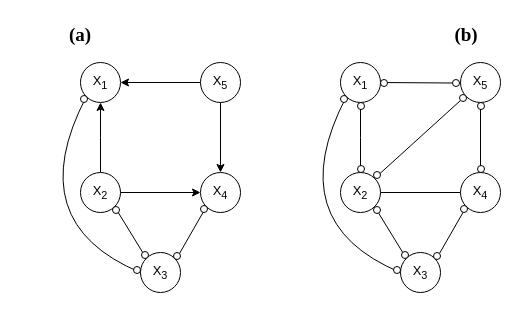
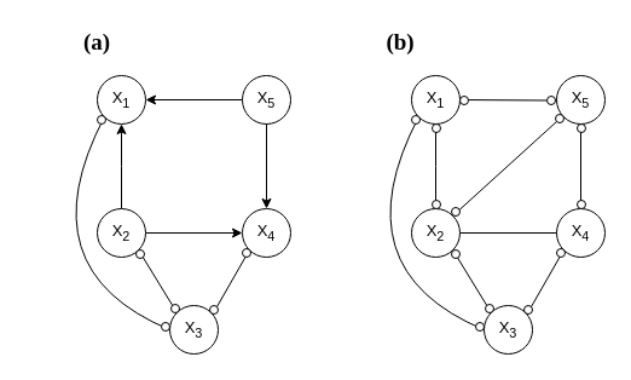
  <mxCell id="0" />
  <mxCell id="1" parent="0" />
  <mxCell id="2" style="edgeStyle=orthogonalEdgeStyle;rounded=0;orthogonalLoop=1;jettySize=auto;html=1;exitX=0.5;exitY=1;exitDx=0;exitDy=0;startArrow=classic;startFill=1;endArrow=none;endFill=0;" edge="1" parent="1" source="5"><mxGeometry relative="1" as="geometry"><mxPoint x="100" y="172" as="targetPoint" /></mxGeometry></mxCell>
  <mxCell id="3" value="&lt;font style=&quot;font-size: 13px;&quot;&gt;X&lt;sub&gt;5&lt;/sub&gt;&lt;/font&gt;" style="ellipse;whiteSpace=wrap;html=1;aspect=fixed;direction=east;" vertex="1" parent="1"><mxGeometry x="200" y="62" width="40" height="40" as="geometry" /></mxCell>
  <mxCell id="4" value="" style="endArrow=classic;html=1;rounded=0;exitX=0.5;exitY=1;exitDx=0;exitDy=0;entryX=0.5;entryY=0;entryDx=0;entryDy=0;" edge="1" parent="1" source="3" target="7"><mxGeometry width="50" height="50" relative="1" as="geometry"><mxPoint x="250" y="272" as="sourcePoint" /><mxPoint x="300" y="222" as="targetPoint" /></mxGeometry></mxCell>
  <mxCell id="5" value="&lt;font style=&quot;font-size: 13px;&quot;&gt;X&lt;sub&gt;1&lt;/sub&gt;&lt;/font&gt;" style="ellipse;whiteSpace=wrap;html=1;aspect=fixed;direction=east;" vertex="1" parent="1"><mxGeometry x="80" y="62" width="40" height="40" as="geometry" /></mxCell>
  <mxCell id="6" value="&lt;font style=&quot;font-size: 13px;&quot;&gt;X&lt;sub&gt;2&lt;/sub&gt;&lt;/font&gt;" style="ellipse;whiteSpace=wrap;html=1;aspect=fixed;direction=east;" vertex="1" parent="1"><mxGeometry x="80" y="172" width="40" height="40" as="geometry" /></mxCell>
  <mxCell id="7" value="&lt;font style=&quot;font-size: 13px;&quot;&gt;X&lt;sub&gt;4&lt;/sub&gt;&lt;/font&gt;" style="ellipse;whiteSpace=wrap;html=1;aspect=fixed;direction=east;" vertex="1" parent="1"><mxGeometry x="200" y="172" width="40" height="40" as="geometry" /></mxCell>
  <mxCell id="8" value="&lt;font style=&quot;font-size: 13px;&quot;&gt;X&lt;sub&gt;3&lt;/sub&gt;&lt;/font&gt;" style="ellipse;whiteSpace=wrap;html=1;aspect=fixed;direction=east;" vertex="1" parent="1"><mxGeometry x="140" y="252" width="40" height="40" as="geometry" /></mxCell>
  <mxCell id="9" value="" style="endArrow=none;html=1;rounded=0;exitX=1;exitY=0;exitDx=0;exitDy=0;entryX=0;entryY=1;entryDx=0;entryDy=0;endFill=0;" edge="1" parent="1" source="17" target="7"><mxGeometry width="50" height="50" relative="1" as="geometry"><mxPoint x="240" y="272" as="sourcePoint" /><mxPoint x="290" y="222" as="targetPoint" /></mxGeometry></mxCell>
  <mxCell id="10" value="" style="endArrow=none;html=1;rounded=0;endFill=0;entryX=0;entryY=0;entryDx=0;entryDy=0;exitX=1;exitY=1;exitDx=0;exitDy=0;" edge="1" parent="1" source="6" target="8"><mxGeometry width="50" height="50" relative="1" as="geometry"><mxPoint x="110" y="202" as="sourcePoint" /><mxPoint x="290" y="222" as="targetPoint" /></mxGeometry></mxCell>
  <mxCell id="11" value="" style="endArrow=none;html=1;rounded=0;exitX=0;exitY=0.5;exitDx=0;exitDy=0;entryX=1;entryY=0.5;entryDx=0;entryDy=0;endFill=0;startArrow=classic;startFill=1;" edge="1" parent="1" source="7" target="6"><mxGeometry width="50" height="50" relative="1" as="geometry"><mxPoint x="250" y="272" as="sourcePoint" /><mxPoint x="300" y="222" as="targetPoint" /></mxGeometry></mxCell>
  <mxCell id="12" value="" style="endArrow=classic;html=1;rounded=0;exitX=0;exitY=0.5;exitDx=0;exitDy=0;entryX=1;entryY=0.5;entryDx=0;entryDy=0;" edge="1" parent="1" source="3" target="5"><mxGeometry width="50" height="50" relative="1" as="geometry"><mxPoint x="230" y="112" as="sourcePoint" /><mxPoint x="230" y="182" as="targetPoint" /></mxGeometry></mxCell>
  <mxCell id="13" value="" style="endArrow=none;startArrow=none;html=1;curved=1;entryX=0;entryY=1;entryDx=0;entryDy=0;exitX=0;exitY=0.5;exitDx=0;exitDy=0;startFill=0;endFill=0;" edge="1" parent="1" source="8" target="5"><mxGeometry width="50" height="50" relative="1" as="geometry"><mxPoint x="200" y="382" as="sourcePoint" /><mxPoint x="250" y="332" as="targetPoint" /><Array as="points"><mxPoint x="20" y="222" /></Array></mxGeometry></mxCell>
  <mxCell id="14" value="&lt;b&gt;&lt;font face=&quot;Times New Roman&quot; style=&quot;font-size: 19px;&quot;&gt;(a)&lt;/font&gt;&lt;/b&gt;" style="text;html=1;strokeColor=none;fillColor=none;align=center;verticalAlign=middle;whiteSpace=wrap;rounded=0;fontSize=17;" vertex="1" parent="1"><mxGeometry x="50" y="20" width="60" height="30" as="geometry" /></mxCell>
- <mxCell id="15" value="&lt;b&gt;&lt;font face=&quot;Times New Roman&quot; style=&quot;font-size: 19px;&quot;&gt;(b)&lt;/font&gt;&lt;/b&gt;" style="text;html=1;strokeColor=none;fillColor=none;align=center;verticalAlign=middle;whiteSpace=wrap;rounded=0;fontSize=17;" vertex="1" parent="1"><mxGeometry x="435.5" y="20" width="60" height="30" as="geometry" /></mxCell>
+ <mxCell id="15" value="&lt;b&gt;&lt;font face=&quot;Times New Roman&quot; style=&quot;font-size: 19px;&quot;&gt;(b)&lt;/font&gt;&lt;/b&gt;" style="text;html=1;strokeColor=none;fillColor=none;align=center;verticalAlign=middle;whiteSpace=wrap;rounded=0;fontSize=17;" vertex="1" parent="1"><mxGeometry x="300.5" y="20" width="60" height="30" as="geometry" /></mxCell>
  <mxCell id="16" value="" style="endArrow=none;html=1;rounded=0;exitX=1;exitY=0;exitDx=0;exitDy=0;entryX=0;entryY=1;entryDx=0;entryDy=0;endFill=0;" edge="1" parent="1" source="8" target="17"><mxGeometry width="50" height="50" relative="1" as="geometry"><mxPoint x="174" y="258" as="sourcePoint" /><mxPoint x="206" y="206" as="targetPoint" /></mxGeometry></mxCell>
  <mxCell id="17" value="" style="ellipse;whiteSpace=wrap;html=1;aspect=fixed;" vertex="1" parent="1"><mxGeometry x="173" y="252" width="7" height="7" as="geometry" /></mxCell>
  <mxCell id="18" value="" style="ellipse;whiteSpace=wrap;html=1;aspect=fixed;" vertex="1" parent="1"><mxGeometry x="200" y="205" width="7" height="7" as="geometry" /></mxCell>
  <mxCell id="19" value="" style="ellipse;whiteSpace=wrap;html=1;aspect=fixed;" vertex="1" parent="1"><mxGeometry x="141" y="251" width="7" height="7" as="geometry" /></mxCell>
  <mxCell id="20" value="" style="ellipse;whiteSpace=wrap;html=1;aspect=fixed;" vertex="1" parent="1"><mxGeometry x="112" y="206" width="7" height="7" as="geometry" /></mxCell>
  <mxCell id="21" value="" style="ellipse;whiteSpace=wrap;html=1;aspect=fixed;" vertex="1" parent="1"><mxGeometry x="133" y="266" width="7" height="7" as="geometry" /></mxCell>
  <mxCell id="22" value="" style="ellipse;whiteSpace=wrap;html=1;aspect=fixed;" vertex="1" parent="1"><mxGeometry x="80" y="95" width="7" height="7" as="geometry" /></mxCell>
  <mxCell id="23" style="edgeStyle=orthogonalEdgeStyle;rounded=0;orthogonalLoop=1;jettySize=auto;html=1;exitX=0.5;exitY=1;exitDx=0;exitDy=0;startArrow=none;startFill=0;endArrow=none;endFill=0;" edge="1" parent="1" source="26"><mxGeometry relative="1" as="geometry"><mxPoint x="360" y="172" as="targetPoint" /></mxGeometry></mxCell>
  <mxCell id="24" value="&lt;font style=&quot;font-size: 13px;&quot;&gt;X&lt;sub&gt;5&lt;/sub&gt;&lt;/font&gt;" style="ellipse;whiteSpace=wrap;html=1;aspect=fixed;direction=east;" vertex="1" parent="1"><mxGeometry x="460" y="62" width="40" height="40" as="geometry" /></mxCell>
  <mxCell id="25" value="" style="endArrow=none;html=1;rounded=0;exitX=0.5;exitY=1;exitDx=0;exitDy=0;entryX=0.5;entryY=0;entryDx=0;entryDy=0;startArrow=none;startFill=0;endFill=0;" edge="1" parent="1" source="24" target="28"><mxGeometry width="50" height="50" relative="1" as="geometry"><mxPoint x="510" y="272" as="sourcePoint" /><mxPoint x="560" y="222" as="targetPoint" /></mxGeometry></mxCell>
  <mxCell id="26" value="&lt;font style=&quot;font-size: 13px;&quot;&gt;X&lt;sub&gt;1&lt;/sub&gt;&lt;/font&gt;" style="ellipse;whiteSpace=wrap;html=1;aspect=fixed;direction=east;" vertex="1" parent="1"><mxGeometry x="340" y="62" width="40" height="40" as="geometry" /></mxCell>
  <mxCell id="27" value="&lt;font style=&quot;font-size: 13px;&quot;&gt;X&lt;sub&gt;2&lt;/sub&gt;&lt;/font&gt;" style="ellipse;whiteSpace=wrap;html=1;aspect=fixed;direction=east;" vertex="1" parent="1"><mxGeometry x="340" y="172" width="40" height="40" as="geometry" /></mxCell>
  <mxCell id="28" value="&lt;font style=&quot;font-size: 13px;&quot;&gt;X&lt;sub&gt;4&lt;/sub&gt;&lt;/font&gt;" style="ellipse;whiteSpace=wrap;html=1;aspect=fixed;direction=east;" vertex="1" parent="1"><mxGeometry x="460" y="172" width="40" height="40" as="geometry" /></mxCell>
  <mxCell id="29" value="&lt;font style=&quot;font-size: 13px;&quot;&gt;X&lt;sub&gt;3&lt;/sub&gt;&lt;/font&gt;" style="ellipse;whiteSpace=wrap;html=1;aspect=fixed;direction=east;" vertex="1" parent="1"><mxGeometry x="400" y="252" width="40" height="40" as="geometry" /></mxCell>
  <mxCell id="30" value="" style="endArrow=none;html=1;rounded=0;exitX=1;exitY=0;exitDx=0;exitDy=0;entryX=0;entryY=1;entryDx=0;entryDy=0;endFill=0;" edge="1" parent="1" source="36" target="28"><mxGeometry width="50" height="50" relative="1" as="geometry"><mxPoint x="500" y="272" as="sourcePoint" /><mxPoint x="550" y="222" as="targetPoint" /></mxGeometry></mxCell>
  <mxCell id="31" value="" style="endArrow=none;html=1;rounded=0;endFill=0;entryX=0;entryY=0;entryDx=0;entryDy=0;exitX=1;exitY=1;exitDx=0;exitDy=0;" edge="1" parent="1" source="27" target="29"><mxGeometry width="50" height="50" relative="1" as="geometry"><mxPoint x="370" y="202" as="sourcePoint" /><mxPoint x="550" y="222" as="targetPoint" /></mxGeometry></mxCell>
  <mxCell id="32" value="" style="endArrow=none;html=1;rounded=0;exitX=0;exitY=0.5;exitDx=0;exitDy=0;entryX=1;entryY=0.5;entryDx=0;entryDy=0;endFill=0;startArrow=none;startFill=0;" edge="1" parent="1" source="28" target="27"><mxGeometry width="50" height="50" relative="1" as="geometry"><mxPoint x="510" y="272" as="sourcePoint" /><mxPoint x="560" y="222" as="targetPoint" /></mxGeometry></mxCell>
  <mxCell id="33" value="" style="endArrow=none;html=1;rounded=0;exitX=0;exitY=0.5;exitDx=0;exitDy=0;entryX=1;entryY=0.5;entryDx=0;entryDy=0;startArrow=none;startFill=0;endFill=0;" edge="1" parent="1" source="52" target="26"><mxGeometry width="50" height="50" relative="1" as="geometry"><mxPoint x="490" y="112" as="sourcePoint" /><mxPoint x="490" y="182" as="targetPoint" /></mxGeometry></mxCell>
  <mxCell id="34" value="" style="endArrow=none;startArrow=none;html=1;curved=1;entryX=0;entryY=1;entryDx=0;entryDy=0;exitX=0;exitY=0.5;exitDx=0;exitDy=0;startFill=0;endFill=0;" edge="1" parent="1" source="29" target="26"><mxGeometry width="50" height="50" relative="1" as="geometry"><mxPoint x="460" y="382" as="sourcePoint" /><mxPoint x="510" y="332" as="targetPoint" /><Array as="points"><mxPoint x="280" y="222" /></Array></mxGeometry></mxCell>
  <mxCell id="35" value="" style="endArrow=none;html=1;rounded=0;exitX=1;exitY=0;exitDx=0;exitDy=0;entryX=0;entryY=1;entryDx=0;entryDy=0;endFill=0;" edge="1" parent="1" source="29" target="36"><mxGeometry width="50" height="50" relative="1" as="geometry"><mxPoint x="434" y="258" as="sourcePoint" /><mxPoint x="466" y="206" as="targetPoint" /></mxGeometry></mxCell>
  <mxCell id="36" value="" style="ellipse;whiteSpace=wrap;html=1;aspect=fixed;" vertex="1" parent="1"><mxGeometry x="433" y="252" width="7" height="7" as="geometry" /></mxCell>
  <mxCell id="37" value="" style="ellipse;whiteSpace=wrap;html=1;aspect=fixed;" vertex="1" parent="1"><mxGeometry x="460" y="205" width="7" height="7" as="geometry" /></mxCell>
  <mxCell id="38" value="" style="ellipse;whiteSpace=wrap;html=1;aspect=fixed;" vertex="1" parent="1"><mxGeometry x="401" y="251" width="7" height="7" as="geometry" /></mxCell>
  <mxCell id="39" value="" style="ellipse;whiteSpace=wrap;html=1;aspect=fixed;" vertex="1" parent="1"><mxGeometry x="373" y="206" width="7" height="7" as="geometry" /></mxCell>
  <mxCell id="40" value="" style="ellipse;whiteSpace=wrap;html=1;aspect=fixed;" vertex="1" parent="1"><mxGeometry x="393" y="266" width="7" height="7" as="geometry" /></mxCell>
  <mxCell id="41" value="" style="ellipse;whiteSpace=wrap;html=1;aspect=fixed;" vertex="1" parent="1"><mxGeometry x="340" y="95" width="7" height="7" as="geometry" /></mxCell>
  <mxCell id="42" value="" style="endArrow=none;html=1;rounded=0;exitX=0;exitY=1;exitDx=0;exitDy=0;entryX=1;entryY=0;entryDx=0;entryDy=0;startArrow=none;startFill=0;endFill=0;" edge="1" parent="1" source="48" target="27"><mxGeometry width="50" height="50" relative="1" as="geometry"><mxPoint x="490" y="112" as="sourcePoint" /><mxPoint x="490" y="182" as="targetPoint" /></mxGeometry></mxCell>
  <mxCell id="43" value="" style="ellipse;whiteSpace=wrap;html=1;aspect=fixed;" vertex="1" parent="1"><mxGeometry x="357" y="102" width="7" height="7" as="geometry" /></mxCell>
  <mxCell id="44" value="" style="ellipse;whiteSpace=wrap;html=1;aspect=fixed;" vertex="1" parent="1"><mxGeometry x="357" y="165" width="7" height="7" as="geometry" /></mxCell>
  <mxCell id="45" value="" style="ellipse;whiteSpace=wrap;html=1;aspect=fixed;" vertex="1" parent="1"><mxGeometry x="373" y="171" width="7" height="7" as="geometry" /></mxCell>
  <mxCell id="46" value="" style="ellipse;whiteSpace=wrap;html=1;aspect=fixed;" vertex="1" parent="1"><mxGeometry x="380" y="79" width="7" height="7" as="geometry" /></mxCell>
  <mxCell id="47" value="" style="endArrow=none;html=1;rounded=0;exitX=0;exitY=1;exitDx=0;exitDy=0;entryX=1;entryY=0;entryDx=0;entryDy=0;startArrow=none;startFill=0;endFill=0;" edge="1" parent="1" source="24" target="48"><mxGeometry width="50" height="50" relative="1" as="geometry"><mxPoint x="466" y="96" as="sourcePoint" /><mxPoint x="374" y="178" as="targetPoint" /></mxGeometry></mxCell>
  <mxCell id="48" value="" style="ellipse;whiteSpace=wrap;html=1;aspect=fixed;" vertex="1" parent="1"><mxGeometry x="459" y="94" width="7" height="7" as="geometry" /></mxCell>
  <mxCell id="49" value="" style="ellipse;whiteSpace=wrap;html=1;aspect=fixed;" vertex="1" parent="1"><mxGeometry x="477" y="102" width="7" height="7" as="geometry" /></mxCell>
  <mxCell id="50" value="" style="ellipse;whiteSpace=wrap;html=1;aspect=fixed;" vertex="1" parent="1"><mxGeometry x="477" y="165" width="7" height="7" as="geometry" /></mxCell>
  <mxCell id="51" value="" style="endArrow=none;html=1;rounded=0;exitX=0;exitY=0.5;exitDx=0;exitDy=0;entryX=1;entryY=0.5;entryDx=0;entryDy=0;startArrow=none;startFill=0;endFill=0;" edge="1" parent="1" source="24" target="52"><mxGeometry width="50" height="50" relative="1" as="geometry"><mxPoint x="460" y="82" as="sourcePoint" /><mxPoint x="380" y="82" as="targetPoint" /></mxGeometry></mxCell>
  <mxCell id="52" value="" style="ellipse;whiteSpace=wrap;html=1;aspect=fixed;" vertex="1" parent="1"><mxGeometry x="452" y="79" width="7" height="7" as="geometry" /></mxCell>
